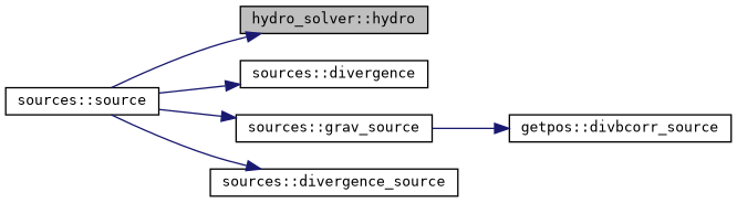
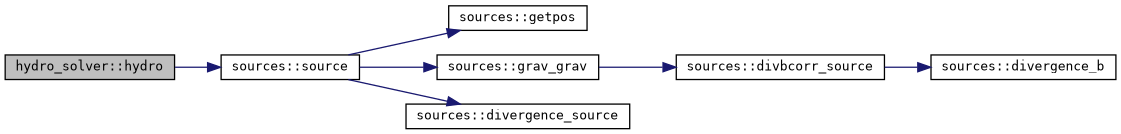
  digraph {
    fontname="DejaVu Sans Mono"
    rankdir=LR
    node [color=black fillcolor=white fontname="DejaVu Sans Mono" fontsize=10 shape=record style=filled]
    edge [color=midnightblue fontname="DejaVu Sans Mono" fontsize=10 labelfontname=Helvetica labelfontsize=10 style=solid]
    n1 [fillcolor=grey75 fontcolor=black height=0.2 label="hydro_solver::hydro" width=0.4]
    n2 [height=0.2 label="sources::source" width=0.4]
-   n3 [height=0.2 label="sources::divergence" width=0.4]
-   n4 [height=0.2 label="sources::grav_source" width=0.4]
+   n3 [height=0.2 label="sources::getpos" width=0.4]
+   n4 [height=0.2 label="sources::grav_grav" width=0.4]
    n5 [height=0.2 label="sources::divergence_source" width=0.4]
-   n6 [height=0.2 label="getpos::divbcorr_source" width=0.4]
-   n2 -> n1
+   n6 [height=0.2 label="sources::divbcorr_source" width=0.4]
+   n7 [height=0.2 label="sources::divergence_b" width=0.4]
+   n1 -> n2
    n2 -> n3
    n2 -> n4
    n2 -> n5
    n4 -> n6
+   n6 -> n7
  }
